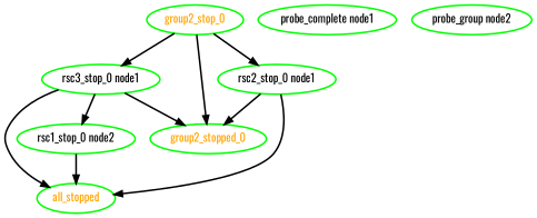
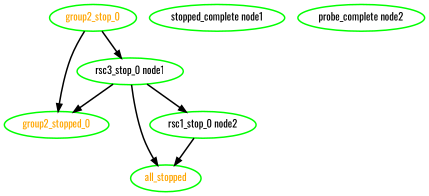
  digraph {
    fontname=Oswald
    node [color=green fontcolor=black fontname=Oswald style=bold]
    edge [fontname=Oswald style=bold]
    all_stopped [fontcolor=orange]
    group2_stop_0 [fontcolor=orange]
    group2_stopped_0 [fontcolor=orange]
-   "rsc2_stop_0 node1"
    "rsc3_stop_0 node1"
    "rsc1_stop_0 node2"
-   "probe_complete node1"
-   "probe_complete node2" [label="probe_group node2"]
+   "probe_complete node1" [label="stopped_complete node1"]
+   "probe_complete node2"
    group2_stop_0 -> group2_stopped_0
-   group2_stop_0 -> "rsc2_stop_0 node1"
    group2_stop_0 -> "rsc3_stop_0 node1"
-   "rsc2_stop_0 node1" -> all_stopped
-   "rsc2_stop_0 node1" -> group2_stopped_0
    "rsc3_stop_0 node1" -> all_stopped
    "rsc3_stop_0 node1" -> group2_stopped_0
    "rsc3_stop_0 node1" -> "rsc1_stop_0 node2"
    "rsc1_stop_0 node2" -> all_stopped
  }
